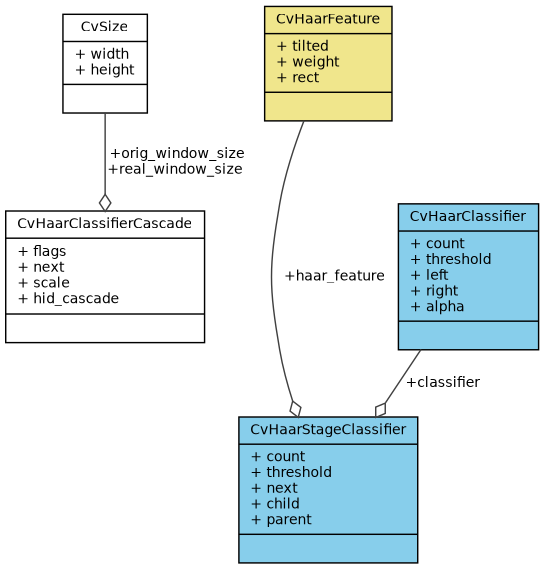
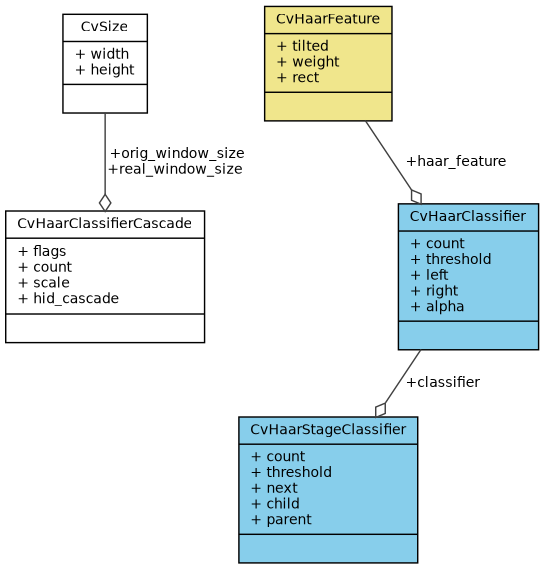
  digraph {
    node [color=black fillcolor=white fontname=Helvetica fontsize=10 shape=record style=filled]
    edge [arrowhead=odiamond color=grey25 fontname=Helvetica fontsize=10 labelfontname=Helvetica labelfontsize=10 style=solid]
-   n1 [fontcolor=black height=0.2 label="{CvHaarClassifierCascade\n|+ flags\l+ next\l+ scale\l+ hid_cascade\l|}" width=0.4]
+   n1 [fontcolor=black height=0.2 label="{CvHaarClassifierCascade\n|+ flags\l+ count\l+ scale\l+ hid_cascade\l|}" width=0.4]
    n2 [height=0.2 label="{CvSize\n|+ width\l+ height\l|}" width=0.4]
    n3 [fillcolor=skyblue height=0.2 label="{CvHaarStageClassifier\n|+ count\l+ threshold\l+ next\l+ child\l+ parent\l|}" width=0.4]
    n4 [fillcolor=skyblue height=0.2 label="{CvHaarClassifier\n|+ count\l+ threshold\l+ left\l+ right\l+ alpha\l|}" width=0.4]
    n5 [fillcolor=khaki height=0.2 label="{CvHaarFeature\n|+ tilted\l+ weight\l+ rect\l|}" width=0.4]
    n2 -> n1 [label=" +orig_window_size\n+real_window_size"]
    n4 -> n3 [label=" +classifier"]
-   n5 -> n3 [label=" +haar_feature"]
+   n5 -> n4 [label=" +haar_feature"]
  }
